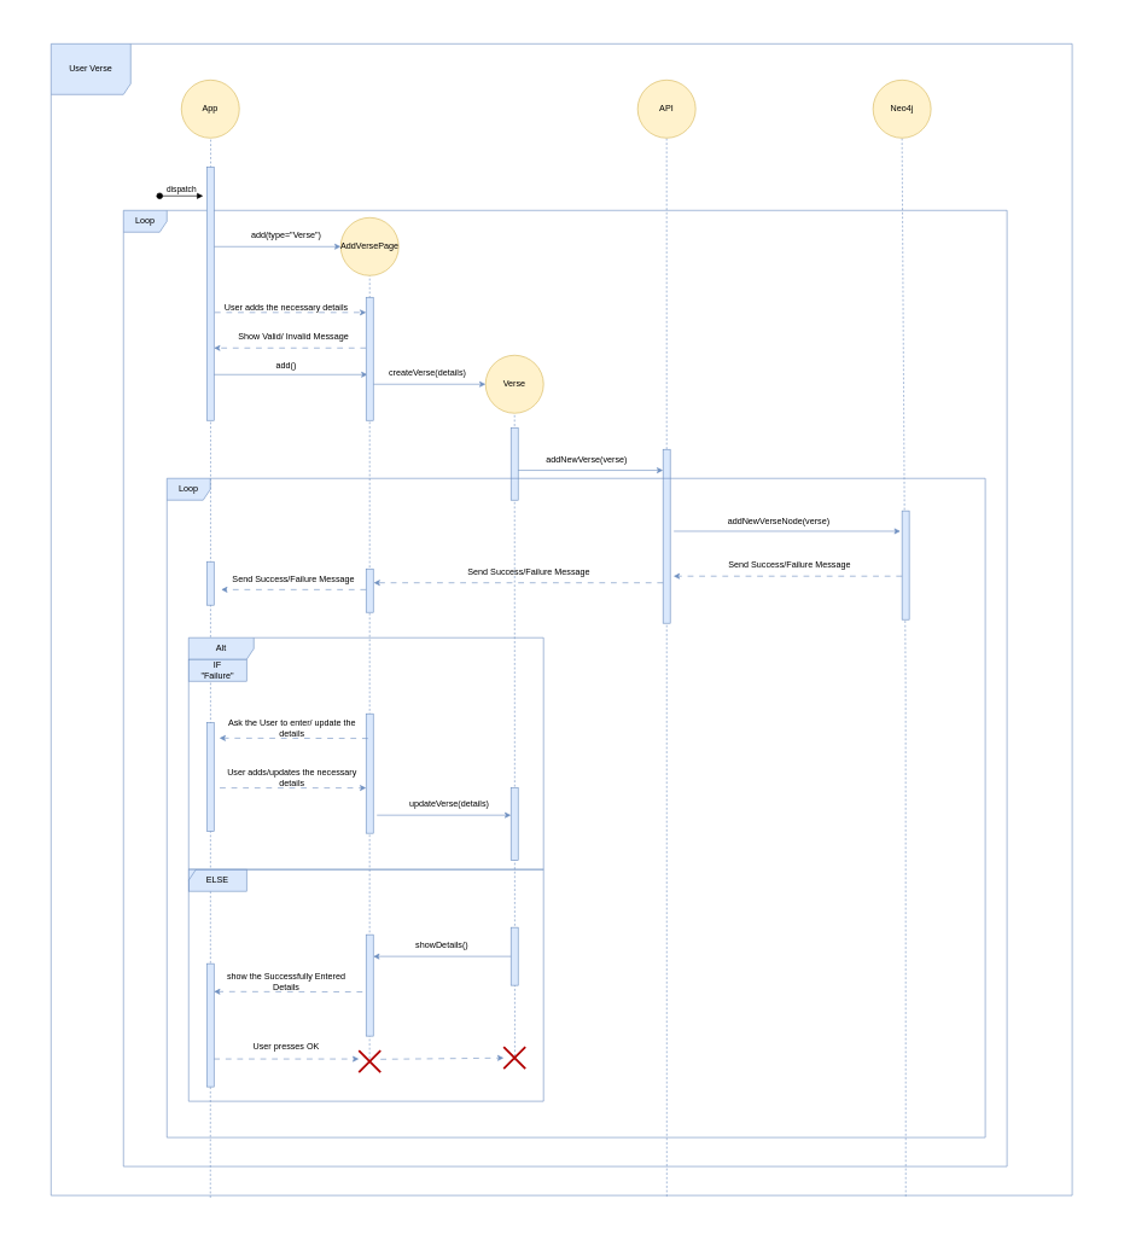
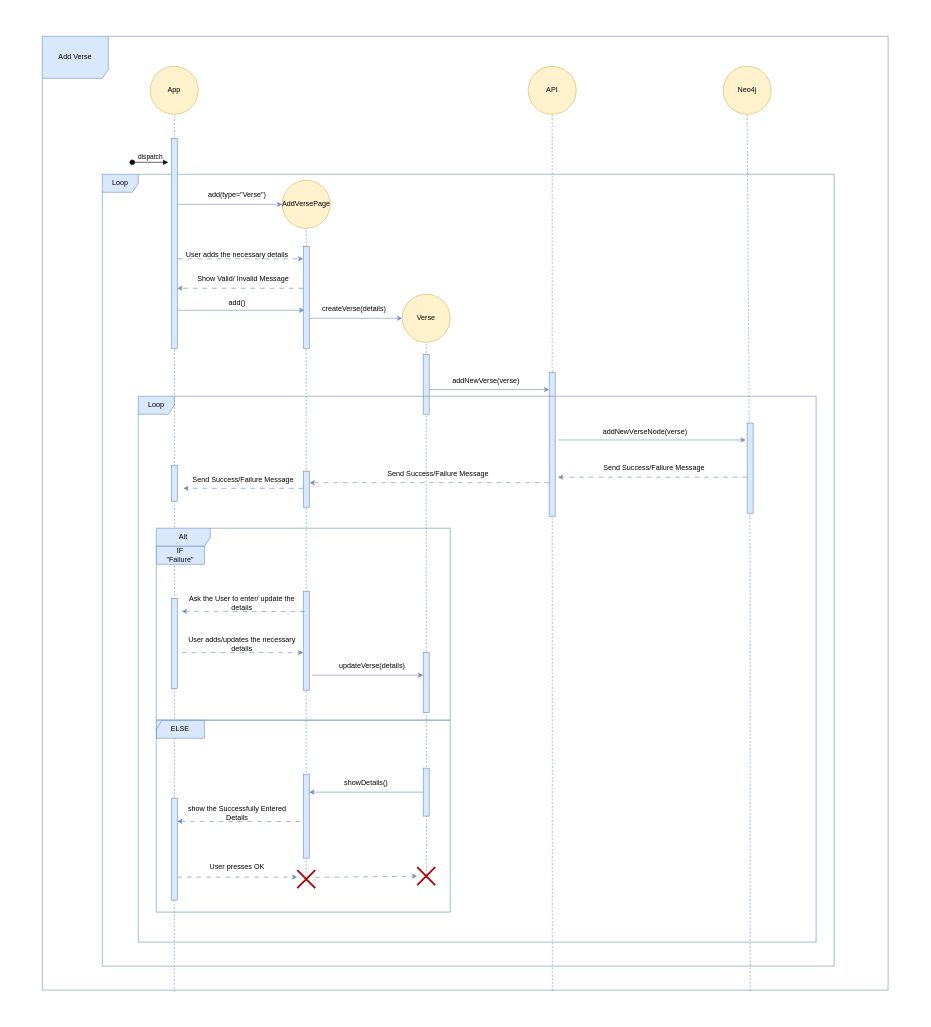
  <mxCell id="0" />
  <mxCell id="1" parent="0" />
  <mxCell id="2" value="" style="rounded=0;whiteSpace=wrap;html=1;strokeColor=none;" vertex="1" parent="1"><mxGeometry x="20" y="20" width="1510" height="1670" as="geometry" /></mxCell>
  <mxCell id="3" value="" style="endArrow=none;dashed=1;html=1;rounded=0;entryX=0.5;entryY=1;entryDx=0;entryDy=0;fillColor=#dae8fc;strokeColor=#6c8ebf;exitX=0.603;exitY=1.001;exitDx=0;exitDy=0;exitPerimeter=0;" edge="1" parent="1" source="70" target="9"><mxGeometry width="50" height="50" relative="1" as="geometry"><mxPoint x="920" y="1704.167" as="sourcePoint" /><mxPoint x="720" y="580" as="targetPoint" /><Array as="points" /></mxGeometry></mxCell>
  <mxCell id="4" value="" style="endArrow=none;dashed=1;html=1;rounded=0;entryX=0.5;entryY=1;entryDx=0;entryDy=0;fillColor=#dae8fc;strokeColor=#6c8ebf;exitX=0.837;exitY=1.001;exitDx=0;exitDy=0;exitPerimeter=0;" edge="1" parent="1" source="70" target="10"><mxGeometry width="50" height="50" relative="1" as="geometry"><mxPoint x="1249.6" y="1704.167" as="sourcePoint" /><mxPoint x="1249.6" y="190" as="targetPoint" /><Array as="points"><mxPoint x="1250" y="950" /></Array></mxGeometry></mxCell>
  <mxCell id="5" value="" style="endArrow=none;dashed=1;html=1;rounded=0;entryX=0.5;entryY=1;entryDx=0;entryDy=0;fillColor=#dae8fc;strokeColor=#6c8ebf;exitX=0.513;exitY=0.624;exitDx=0;exitDy=0;exitPerimeter=0;" edge="1" parent="1" source="68" target="22"><mxGeometry width="50" height="50" relative="1" as="geometry"><mxPoint x="520" y="1477" as="sourcePoint" /><mxPoint x="520" y="340" as="targetPoint" /><Array as="points" /></mxGeometry></mxCell>
  <mxCell id="6" value="" style="endArrow=none;dashed=1;html=1;rounded=0;entryX=0.5;entryY=1;entryDx=0;entryDy=0;fillColor=#dae8fc;strokeColor=#6c8ebf;exitX=0.495;exitY=0.566;exitDx=0;exitDy=0;exitPerimeter=0;" edge="1" parent="1" source="55" target="14"><mxGeometry width="50" height="50" relative="1" as="geometry"><mxPoint x="300" y="1663.243" as="sourcePoint" /><mxPoint x="300.5" y="199.99" as="targetPoint" /><Array as="points" /></mxGeometry></mxCell>
  <mxCell id="7" value="" style="endArrow=none;dashed=1;html=1;rounded=0;entryX=0.5;entryY=1;entryDx=0;entryDy=0;fillColor=#dae8fc;strokeColor=#6c8ebf;" parent="1" edge="1"><mxGeometry width="50" height="50" relative="1" as="geometry"><mxPoint x="290" y="1653.243" as="sourcePoint" /><mxPoint x="290.5" y="189.99" as="targetPoint" /><Array as="points" /></mxGeometry></mxCell>
  <mxCell id="8" value="App" style="ellipse;whiteSpace=wrap;html=1;aspect=fixed;fillColor=#fff2cc;strokeColor=#d6b656;" parent="1" vertex="1"><mxGeometry x="250" y="110" width="80" height="80" as="geometry" /></mxCell>
  <mxCell id="9" value="&lt;div&gt;API&lt;/div&gt;" style="ellipse;whiteSpace=wrap;html=1;aspect=fixed;fillColor=#fff2cc;strokeColor=#d6b656;" parent="1" vertex="1"><mxGeometry x="880" y="110" width="80" height="80" as="geometry" /></mxCell>
  <mxCell id="10" value="Neo4j" style="ellipse;whiteSpace=wrap;html=1;aspect=fixed;fillColor=#fff2cc;strokeColor=#d6b656;" parent="1" vertex="1"><mxGeometry x="1205" y="110" width="80" height="80" as="geometry" /></mxCell>
  <mxCell id="11" value="" style="endArrow=classic;html=1;rounded=0;fillColor=#dae8fc;strokeColor=#6c8ebf;entryX=0;entryY=0.5;entryDx=0;entryDy=0;" parent="1" target="14" edge="1"><mxGeometry width="50" height="50" relative="1" as="geometry"><mxPoint x="295" y="340" as="sourcePoint" /><mxPoint x="420.541" y="340" as="targetPoint" /></mxGeometry></mxCell>
  <mxCell id="12" value="Loop" style="shape=umlFrame;whiteSpace=wrap;html=1;pointerEvents=0;fillColor=#dae8fc;strokeColor=#6c8ebf;" parent="1" vertex="1"><mxGeometry x="170" y="290" width="1220" height="1320" as="geometry" /></mxCell>
  <mxCell id="13" value="" style="html=1;points=[[0,0,0,0,5],[0,1,0,0,-5],[1,0,0,0,5],[1,1,0,0,-5]];perimeter=orthogonalPerimeter;outlineConnect=0;targetShapes=umlLifeline;portConstraint=eastwest;newEdgeStyle={&quot;curved&quot;:0,&quot;rounded&quot;:0};fillColor=#dae8fc;strokeColor=#6c8ebf;" parent="1" vertex="1"><mxGeometry x="285" y="230" width="10" height="350" as="geometry" /></mxCell>
  <mxCell id="14" value="AddVersePage" style="ellipse;whiteSpace=wrap;html=1;aspect=fixed;fillColor=#fff2cc;strokeColor=#d6b656;" vertex="1" parent="1"><mxGeometry x="470" y="300" width="80" height="80" as="geometry" /></mxCell>
  <mxCell id="15" value="add()" style="text;html=1;fillColor=none;align=center;verticalAlign=middle;whiteSpace=wrap;rounded=0;" vertex="1" parent="1"><mxGeometry x="365" y="490" width="60" height="30" as="geometry" /></mxCell>
  <mxCell id="16" value="" style="endArrow=classic;html=1;rounded=0;fillColor=#dae8fc;strokeColor=#6c8ebf;exitX=1.1;exitY=0.555;exitDx=0;exitDy=0;exitPerimeter=0;dashed=1;dashPattern=8 8;" edge="1" parent="1"><mxGeometry width="50" height="50" relative="1" as="geometry"><mxPoint x="296" y="430.95" as="sourcePoint" /><mxPoint x="505" y="430.95" as="targetPoint" /></mxGeometry></mxCell>
  <mxCell id="17" value="User adds the necessary details" style="text;html=1;fillColor=none;align=center;verticalAlign=middle;whiteSpace=wrap;rounded=0;" vertex="1" parent="1"><mxGeometry x="300" y="410" width="190" height="30" as="geometry" /></mxCell>
  <mxCell id="18" value="" style="endArrow=classic;html=1;rounded=0;fillColor=#dae8fc;strokeColor=#6c8ebf;dashed=1;dashPattern=8 8;" edge="1" parent="1"><mxGeometry width="50" height="50" relative="1" as="geometry"><mxPoint x="505" y="479.98" as="sourcePoint" /><mxPoint x="295" y="479.98" as="targetPoint" /></mxGeometry></mxCell>
  <mxCell id="19" value="Show Valid/ Invalid Message" style="text;html=1;fillColor=none;align=center;verticalAlign=middle;whiteSpace=wrap;rounded=0;" vertex="1" parent="1"><mxGeometry x="310" y="450" width="190" height="30" as="geometry" /></mxCell>
  <mxCell id="20" value="" style="endArrow=classic;html=1;rounded=0;fillColor=#dae8fc;strokeColor=#6c8ebf;entryX=0.187;entryY=0.545;entryDx=0;entryDy=0;entryPerimeter=0;" edge="1" parent="1"><mxGeometry width="50" height="50" relative="1" as="geometry"><mxPoint x="295" y="516.7" as="sourcePoint" /><mxPoint x="506.87" y="516.7" as="targetPoint" /></mxGeometry></mxCell>
  <mxCell id="21" value="add(type=&quot;Verse&quot;)" style="text;html=1;fillColor=none;align=center;verticalAlign=middle;whiteSpace=wrap;rounded=0;" vertex="1" parent="1"><mxGeometry x="365" y="310" width="60" height="30" as="geometry" /></mxCell>
  <mxCell id="22" value="Verse" style="ellipse;whiteSpace=wrap;html=1;aspect=fixed;fillColor=#fff2cc;strokeColor=#d6b656;" vertex="1" parent="1"><mxGeometry x="670" y="490" width="80" height="80" as="geometry" /></mxCell>
  <mxCell id="23" value="createVerse(details)" style="text;html=1;fillColor=none;align=center;verticalAlign=middle;whiteSpace=wrap;rounded=0;" vertex="1" parent="1"><mxGeometry x="560" y="500" width="60" height="30" as="geometry" /></mxCell>
  <mxCell id="24" value="" style="endArrow=classic;html=1;rounded=0;fillColor=#dae8fc;strokeColor=#6c8ebf;entryX=0;entryY=0.5;entryDx=0;entryDy=0;" edge="1" parent="1" target="22"><mxGeometry width="50" height="50" relative="1" as="geometry"><mxPoint x="515" y="530" as="sourcePoint" /><mxPoint x="727" y="527" as="targetPoint" /></mxGeometry></mxCell>
  <mxCell id="25" value="" style="html=1;points=[[0,0,0,0,5],[0,1,0,0,-5],[1,0,0,0,5],[1,1,0,0,-5]];perimeter=orthogonalPerimeter;outlineConnect=0;targetShapes=umlLifeline;portConstraint=eastwest;newEdgeStyle={&quot;curved&quot;:0,&quot;rounded&quot;:0};fillColor=#dae8fc;strokeColor=#6c8ebf;" vertex="1" parent="1"><mxGeometry x="705" y="590" width="10" height="100" as="geometry" /></mxCell>
  <mxCell id="26" value="" style="html=1;points=[[0,0,0,0,5],[0,1,0,0,-5],[1,0,0,0,5],[1,1,0,0,-5]];perimeter=orthogonalPerimeter;outlineConnect=0;targetShapes=umlLifeline;portConstraint=eastwest;newEdgeStyle={&quot;curved&quot;:0,&quot;rounded&quot;:0};fillColor=#dae8fc;strokeColor=#6c8ebf;" vertex="1" parent="1"><mxGeometry x="915" y="620" width="10" height="240" as="geometry" /></mxCell>
  <mxCell id="27" value="addNewVerse(verse)" style="text;html=1;fillColor=none;align=center;verticalAlign=middle;whiteSpace=wrap;rounded=0;" vertex="1" parent="1"><mxGeometry x="780" y="620" width="60" height="30" as="geometry" /></mxCell>
  <mxCell id="28" value="" style="endArrow=classic;html=1;rounded=0;fillColor=#dae8fc;strokeColor=#6c8ebf;" edge="1" parent="1" target="26"><mxGeometry width="50" height="50" relative="1" as="geometry"><mxPoint x="715" y="648.89" as="sourcePoint" /><mxPoint x="870" y="648.89" as="targetPoint" /></mxGeometry></mxCell>
  <mxCell id="29" value="" style="html=1;points=[[0,0,0,0,5],[0,1,0,0,-5],[1,0,0,0,5],[1,1,0,0,-5]];perimeter=orthogonalPerimeter;outlineConnect=0;targetShapes=umlLifeline;portConstraint=eastwest;newEdgeStyle={&quot;curved&quot;:0,&quot;rounded&quot;:0};fillColor=#dae8fc;strokeColor=#6c8ebf;" vertex="1" parent="1"><mxGeometry x="1245" y="704.86" width="10" height="150.14" as="geometry" /></mxCell>
  <mxCell id="30" value="addNewVerseNode(verse)" style="text;html=1;fillColor=none;align=center;verticalAlign=middle;whiteSpace=wrap;rounded=0;" vertex="1" parent="1"><mxGeometry x="1045" y="705" width="60" height="30" as="geometry" /></mxCell>
  <mxCell id="31" value="" style="endArrow=classic;html=1;rounded=0;fillColor=#dae8fc;strokeColor=#6c8ebf;entryX=-0.225;entryY=0.187;entryDx=0;entryDy=0;entryPerimeter=0;" edge="1" parent="1" target="29"><mxGeometry width="50" height="50" relative="1" as="geometry"><mxPoint x="930" y="732.936" as="sourcePoint" /><mxPoint x="1205" y="785" as="targetPoint" /></mxGeometry></mxCell>
  <mxCell id="32" value="" style="endArrow=classic;html=1;rounded=0;fillColor=#dae8fc;strokeColor=#6c8ebf;dashed=1;dashPattern=8 8;entryX=0.956;entryY=0.829;entryDx=0;entryDy=0;entryPerimeter=0;" edge="1" parent="1"><mxGeometry width="50" height="50" relative="1" as="geometry"><mxPoint x="1245" y="795" as="sourcePoint" /><mxPoint x="929.56" y="795" as="targetPoint" /></mxGeometry></mxCell>
  <mxCell id="33" value="Send Success/Failure Message" style="text;html=1;fillColor=none;align=center;verticalAlign=middle;whiteSpace=wrap;rounded=0;" vertex="1" parent="1"><mxGeometry x="995" y="764.93" width="190" height="30" as="geometry" /></mxCell>
  <mxCell id="34" value="" style="html=1;points=[[0,0,0,0,5],[0,1,0,0,-5],[1,0,0,0,5],[1,1,0,0,-5]];perimeter=orthogonalPerimeter;outlineConnect=0;targetShapes=umlLifeline;portConstraint=eastwest;newEdgeStyle={&quot;curved&quot;:0,&quot;rounded&quot;:0};fillColor=#dae8fc;strokeColor=#6c8ebf;" vertex="1" parent="1"><mxGeometry x="505" y="785" width="10" height="60" as="geometry" /></mxCell>
  <mxCell id="35" value="" style="endArrow=classic;html=1;rounded=0;fillColor=#dae8fc;strokeColor=#6c8ebf;dashed=1;dashPattern=8 8;entryX=1.062;entryY=0.319;entryDx=0;entryDy=0;entryPerimeter=0;" edge="1" parent="1" source="26" target="34"><mxGeometry width="50" height="50" relative="1" as="geometry"><mxPoint x="920" y="804.14" as="sourcePoint" /><mxPoint x="525" y="805" as="targetPoint" /></mxGeometry></mxCell>
  <mxCell id="36" value="Send Success/Failure Message" style="text;html=1;fillColor=none;align=center;verticalAlign=middle;whiteSpace=wrap;rounded=0;" vertex="1" parent="1"><mxGeometry x="635" y="775" width="190" height="30" as="geometry" /></mxCell>
  <mxCell id="37" value="" style="html=1;points=[[0,0,0,0,5],[0,1,0,0,-5],[1,0,0,0,5],[1,1,0,0,-5]];perimeter=orthogonalPerimeter;outlineConnect=0;targetShapes=umlLifeline;portConstraint=eastwest;newEdgeStyle={&quot;curved&quot;:0,&quot;rounded&quot;:0};fillColor=#dae8fc;strokeColor=#6c8ebf;" vertex="1" parent="1"><mxGeometry x="285" y="997.5" width="10" height="150" as="geometry" /></mxCell>
  <mxCell id="38" value="" style="endArrow=classic;html=1;rounded=0;fillColor=#dae8fc;strokeColor=#6c8ebf;dashed=1;dashPattern=8 8;entryX=0.956;entryY=0.829;entryDx=0;entryDy=0;entryPerimeter=0;" edge="1" parent="1" source="34"><mxGeometry width="50" height="50" relative="1" as="geometry"><mxPoint x="475" y="825" as="sourcePoint" /><mxPoint x="305" y="813.57" as="targetPoint" /></mxGeometry></mxCell>
  <mxCell id="39" value="Send Success/Failure Message" style="text;html=1;fillColor=none;align=center;verticalAlign=middle;whiteSpace=wrap;rounded=0;" vertex="1" parent="1"><mxGeometry x="310" y="785" width="190" height="30" as="geometry" /></mxCell>
  <mxCell id="40" value="" style="html=1;points=[[0,0,0,0,5],[0,1,0,0,-5],[1,0,0,0,5],[1,1,0,0,-5]];perimeter=orthogonalPerimeter;outlineConnect=0;targetShapes=umlLifeline;portConstraint=eastwest;newEdgeStyle={&quot;curved&quot;:0,&quot;rounded&quot;:0};fillColor=#dae8fc;strokeColor=#6c8ebf;" vertex="1" parent="1"><mxGeometry x="285" y="775" width="10" height="60" as="geometry" /></mxCell>
  <mxCell id="41" value="" style="html=1;points=[[0,0,0,0,5],[0,1,0,0,-5],[1,0,0,0,5],[1,1,0,0,-5]];perimeter=orthogonalPerimeter;outlineConnect=0;targetShapes=umlLifeline;portConstraint=eastwest;newEdgeStyle={&quot;curved&quot;:0,&quot;rounded&quot;:0};fillColor=#dae8fc;strokeColor=#6c8ebf;" vertex="1" parent="1"><mxGeometry x="505" y="985" width="10" height="165" as="geometry" /></mxCell>
  <mxCell id="42" value="" style="endArrow=classic;html=1;rounded=0;fillColor=#dae8fc;strokeColor=#6c8ebf;dashed=1;dashPattern=8 8;entryX=0.956;entryY=0.829;entryDx=0;entryDy=0;entryPerimeter=0;" edge="1" parent="1"><mxGeometry width="50" height="50" relative="1" as="geometry"><mxPoint x="507.5" y="1019" as="sourcePoint" /><mxPoint x="302.5" y="1018.57" as="targetPoint" /></mxGeometry></mxCell>
  <mxCell id="43" value="Ask the User to enter/ update the details" style="text;html=1;fillColor=none;align=center;verticalAlign=middle;whiteSpace=wrap;rounded=0;" vertex="1" parent="1"><mxGeometry x="307.5" y="990" width="190" height="30" as="geometry" /></mxCell>
  <mxCell id="44" value="" style="endArrow=classic;html=1;rounded=0;fillColor=#dae8fc;strokeColor=#6c8ebf;exitX=1.1;exitY=0.555;exitDx=0;exitDy=0;exitPerimeter=0;dashed=1;dashPattern=8 8;" edge="1" parent="1" target="41"><mxGeometry width="50" height="50" relative="1" as="geometry"><mxPoint x="303" y="1087.41" as="sourcePoint" /><mxPoint x="515" y="1085" as="targetPoint" /></mxGeometry></mxCell>
  <mxCell id="45" value="User adds/updates the necessary details" style="text;html=1;fillColor=none;align=center;verticalAlign=middle;whiteSpace=wrap;rounded=0;" vertex="1" parent="1"><mxGeometry x="307.5" y="1057.5" width="190" height="30" as="geometry" /></mxCell>
  <mxCell id="46" value="" style="html=1;points=[[0,0,0,0,5],[0,1,0,0,-5],[1,0,0,0,5],[1,1,0,0,-5]];perimeter=orthogonalPerimeter;outlineConnect=0;targetShapes=umlLifeline;portConstraint=eastwest;newEdgeStyle={&quot;curved&quot;:0,&quot;rounded&quot;:0};fillColor=#dae8fc;strokeColor=#6c8ebf;" vertex="1" parent="1"><mxGeometry x="705" y="1087.5" width="10" height="100" as="geometry" /></mxCell>
  <mxCell id="47" value="updateVerse(details)" style="text;html=1;fillColor=none;align=center;verticalAlign=middle;whiteSpace=wrap;rounded=0;" vertex="1" parent="1"><mxGeometry x="590" y="1095" width="60" height="30" as="geometry" /></mxCell>
  <mxCell id="48" value="" style="endArrow=classic;html=1;rounded=0;fillColor=#dae8fc;strokeColor=#6c8ebf;" edge="1" parent="1" target="46"><mxGeometry width="50" height="50" relative="1" as="geometry"><mxPoint x="520" y="1125" as="sourcePoint" /><mxPoint x="675" y="1125" as="targetPoint" /></mxGeometry></mxCell>
  <mxCell id="49" value="Loop" style="shape=umlFrame;whiteSpace=wrap;html=1;pointerEvents=0;fillColor=#dae8fc;strokeColor=#6c8ebf;" vertex="1" parent="1"><mxGeometry x="230" y="660" width="1130" height="910" as="geometry" /></mxCell>
  <mxCell id="50" value="Alt" style="shape=umlFrame;whiteSpace=wrap;html=1;pointerEvents=0;fillColor=#dae8fc;strokeColor=#6c8ebf;width=90;height=30;" vertex="1" parent="1"><mxGeometry x="260" y="880" width="490" height="320" as="geometry" /></mxCell>
  <mxCell id="51" value="" style="group" vertex="1" connectable="0" parent="1"><mxGeometry x="260" y="1200" width="80" height="30" as="geometry" /></mxCell>
  <mxCell id="52" value="" style="rounded=0;whiteSpace=wrap;html=1;fillColor=#dae8fc;strokeColor=#6c8ebf;" vertex="1" parent="51"><mxGeometry width="80" height="30" as="geometry" /></mxCell>
  <mxCell id="53" value="ELSE" style="text;html=1;strokeColor=none;fillColor=none;align=center;verticalAlign=middle;whiteSpace=wrap;rounded=0;" vertex="1" parent="51"><mxGeometry x="10" width="60" height="30" as="geometry" /></mxCell>
  <mxCell id="54" value="" style="shape=umlFrame;whiteSpace=wrap;html=1;pointerEvents=0;fillColor=#dae8fc;strokeColor=#6c8ebf;width=10;height=15;" vertex="1" parent="1"><mxGeometry x="260" y="1200" width="490" height="320" as="geometry" /></mxCell>
  <mxCell id="55" value="" style="shape=umlDestroy;whiteSpace=wrap;html=1;strokeWidth=3;targetShapes=umlLifeline;fillColor=#e51400;strokeColor=#B20000;fontColor=#ffffff;" vertex="1" parent="1"><mxGeometry x="495" y="1450" width="30" height="30" as="geometry" /></mxCell>
  <mxCell id="56" value="" style="html=1;points=[[0,0,0,0,5],[0,1,0,0,-5],[1,0,0,0,5],[1,1,0,0,-5]];perimeter=orthogonalPerimeter;outlineConnect=0;targetShapes=umlLifeline;portConstraint=eastwest;newEdgeStyle={&quot;curved&quot;:0,&quot;rounded&quot;:0};fillColor=#dae8fc;strokeColor=#6c8ebf;" vertex="1" parent="1"><mxGeometry x="705" y="1280" width="10" height="80" as="geometry" /></mxCell>
  <mxCell id="57" value="" style="html=1;points=[[0,0,0,0,5],[0,1,0,0,-5],[1,0,0,0,5],[1,1,0,0,-5]];perimeter=orthogonalPerimeter;outlineConnect=0;targetShapes=umlLifeline;portConstraint=eastwest;newEdgeStyle={&quot;curved&quot;:0,&quot;rounded&quot;:0};fillColor=#dae8fc;strokeColor=#6c8ebf;" vertex="1" parent="1"><mxGeometry x="285" y="1330" width="10" height="170" as="geometry" /></mxCell>
  <mxCell id="58" value="" style="endArrow=classic;html=1;rounded=0;fillColor=#dae8fc;strokeColor=#6c8ebf;" edge="1" parent="1" source="56" target="63"><mxGeometry width="50" height="50" relative="1" as="geometry"><mxPoint x="595" y="1299" as="sourcePoint" /><mxPoint x="390" y="1298.57" as="targetPoint" /></mxGeometry></mxCell>
  <mxCell id="59" value="showDetails()" style="text;html=1;fillColor=none;align=center;verticalAlign=middle;whiteSpace=wrap;rounded=0;" vertex="1" parent="1"><mxGeometry x="515" y="1290" width="190" height="30" as="geometry" /></mxCell>
  <mxCell id="60" value="" style="group" vertex="1" connectable="0" parent="1"><mxGeometry x="260" y="910" width="80" height="30" as="geometry" /></mxCell>
  <mxCell id="61" value="" style="rounded=0;whiteSpace=wrap;html=1;fillColor=#dae8fc;strokeColor=#6c8ebf;" vertex="1" parent="60"><mxGeometry width="80" height="30" as="geometry" /></mxCell>
  <mxCell id="62" value="IF &quot;Failure&quot;" style="text;html=1;strokeColor=none;fillColor=none;align=center;verticalAlign=middle;whiteSpace=wrap;rounded=0;" vertex="1" parent="60"><mxGeometry x="10" width="60" height="30" as="geometry" /></mxCell>
  <mxCell id="63" value="" style="html=1;points=[[0,0,0,0,5],[0,1,0,0,-5],[1,0,0,0,5],[1,1,0,0,-5]];perimeter=orthogonalPerimeter;outlineConnect=0;targetShapes=umlLifeline;portConstraint=eastwest;newEdgeStyle={&quot;curved&quot;:0,&quot;rounded&quot;:0};fillColor=#dae8fc;strokeColor=#6c8ebf;" vertex="1" parent="1"><mxGeometry x="505" y="1290" width="10" height="140" as="geometry" /></mxCell>
  <mxCell id="64" value="" style="endArrow=classic;html=1;rounded=0;fillColor=#dae8fc;strokeColor=#6c8ebf;dashed=1;dashPattern=8 8;entryX=0.956;entryY=0.829;entryDx=0;entryDy=0;entryPerimeter=0;" edge="1" parent="1"><mxGeometry width="50" height="50" relative="1" as="geometry"><mxPoint x="500" y="1369" as="sourcePoint" /><mxPoint x="295" y="1368.57" as="targetPoint" /></mxGeometry></mxCell>
  <mxCell id="65" value="show the Successfully Entered Details" style="text;html=1;fillColor=none;align=center;verticalAlign=middle;whiteSpace=wrap;rounded=0;" vertex="1" parent="1"><mxGeometry x="300" y="1340" width="190" height="30" as="geometry" /></mxCell>
  <mxCell id="66" value="" style="endArrow=classic;html=1;rounded=0;fillColor=#dae8fc;strokeColor=#6c8ebf;dashed=1;dashPattern=8 8;" edge="1" parent="1" source="57" target="55"><mxGeometry width="50" height="50" relative="1" as="geometry"><mxPoint x="535" y="1490" as="sourcePoint" /><mxPoint x="330" y="1488.57" as="targetPoint" /></mxGeometry></mxCell>
  <mxCell id="67" value="User presses OK" style="text;html=1;fillColor=none;align=center;verticalAlign=middle;whiteSpace=wrap;rounded=0;" vertex="1" parent="1"><mxGeometry x="300" y="1430" width="190" height="30" as="geometry" /></mxCell>
  <mxCell id="68" value="" style="shape=umlDestroy;whiteSpace=wrap;html=1;strokeWidth=3;targetShapes=umlLifeline;fillColor=#e51400;strokeColor=#B20000;fontColor=#ffffff;" vertex="1" parent="1"><mxGeometry x="695" y="1445" width="30" height="30" as="geometry" /></mxCell>
  <mxCell id="69" value="" style="endArrow=classic;html=1;rounded=0;fillColor=#dae8fc;strokeColor=#6c8ebf;dashed=1;dashPattern=8 8;" edge="1" target="68" parent="1"><mxGeometry width="50" height="50" relative="1" as="geometry"><mxPoint x="525" y="1462" as="sourcePoint" /><mxPoint x="560" y="1488.57" as="targetPoint" /></mxGeometry></mxCell>
- <mxCell id="70" value="User Verse" style="shape=umlFrame;whiteSpace=wrap;html=1;pointerEvents=0;fillColor=#dae8fc;strokeColor=#6c8ebf;width=110;height=70;" vertex="1" parent="1"><mxGeometry x="70" y="60" width="1410" height="1590" as="geometry" /></mxCell>
+ <mxCell id="70" value="Add Verse" style="shape=umlFrame;whiteSpace=wrap;html=1;pointerEvents=0;fillColor=#dae8fc;strokeColor=#6c8ebf;width=110;height=70;" vertex="1" parent="1"><mxGeometry x="70" y="60" width="1410" height="1590" as="geometry" /></mxCell>
  <mxCell id="71" value="dispatch" style="html=1;verticalAlign=bottom;startArrow=oval;startFill=1;endArrow=block;startSize=8;curved=0;rounded=0;" edge="1" parent="1"><mxGeometry width="60" relative="1" as="geometry"><mxPoint y="270" as="sourcePoint" x="220" /><mxPoint x="280" y="270" as="targetPoint" /></mxGeometry></mxCell>
  <mxCell id="72" value="" style="html=1;points=[[0,0,0,0,5],[0,1,0,0,-5],[1,0,0,0,5],[1,1,0,0,-5]];perimeter=orthogonalPerimeter;outlineConnect=0;targetShapes=umlLifeline;portConstraint=eastwest;newEdgeStyle={&quot;curved&quot;:0,&quot;rounded&quot;:0};fillColor=#dae8fc;strokeColor=#6c8ebf;" vertex="1" parent="1"><mxGeometry x="505" y="410" width="10" height="170" as="geometry" /></mxCell>
